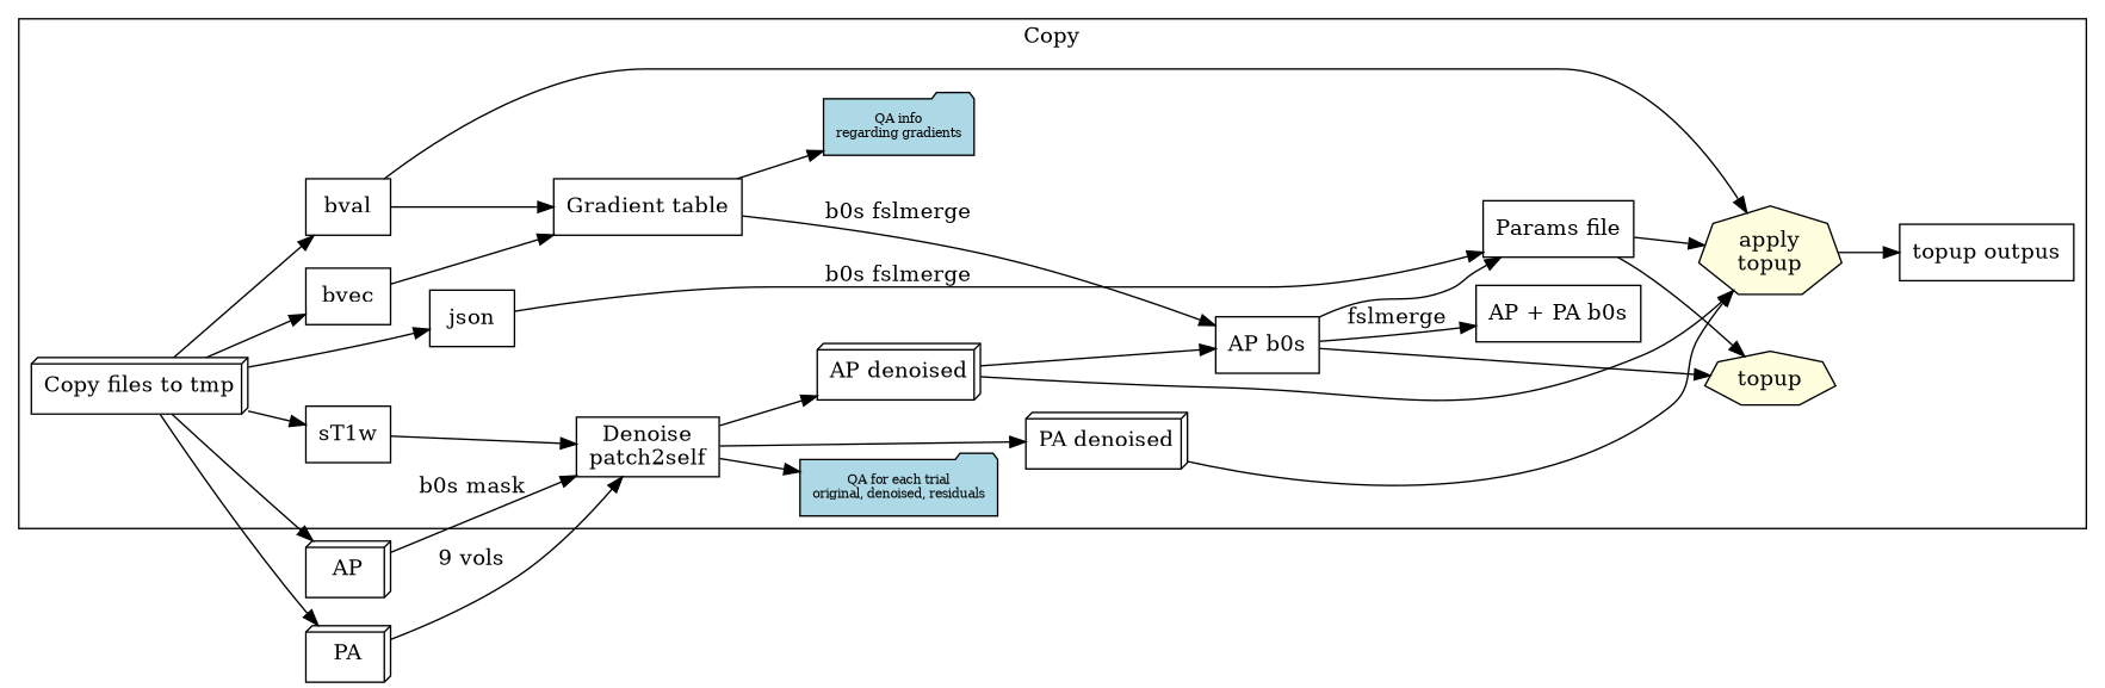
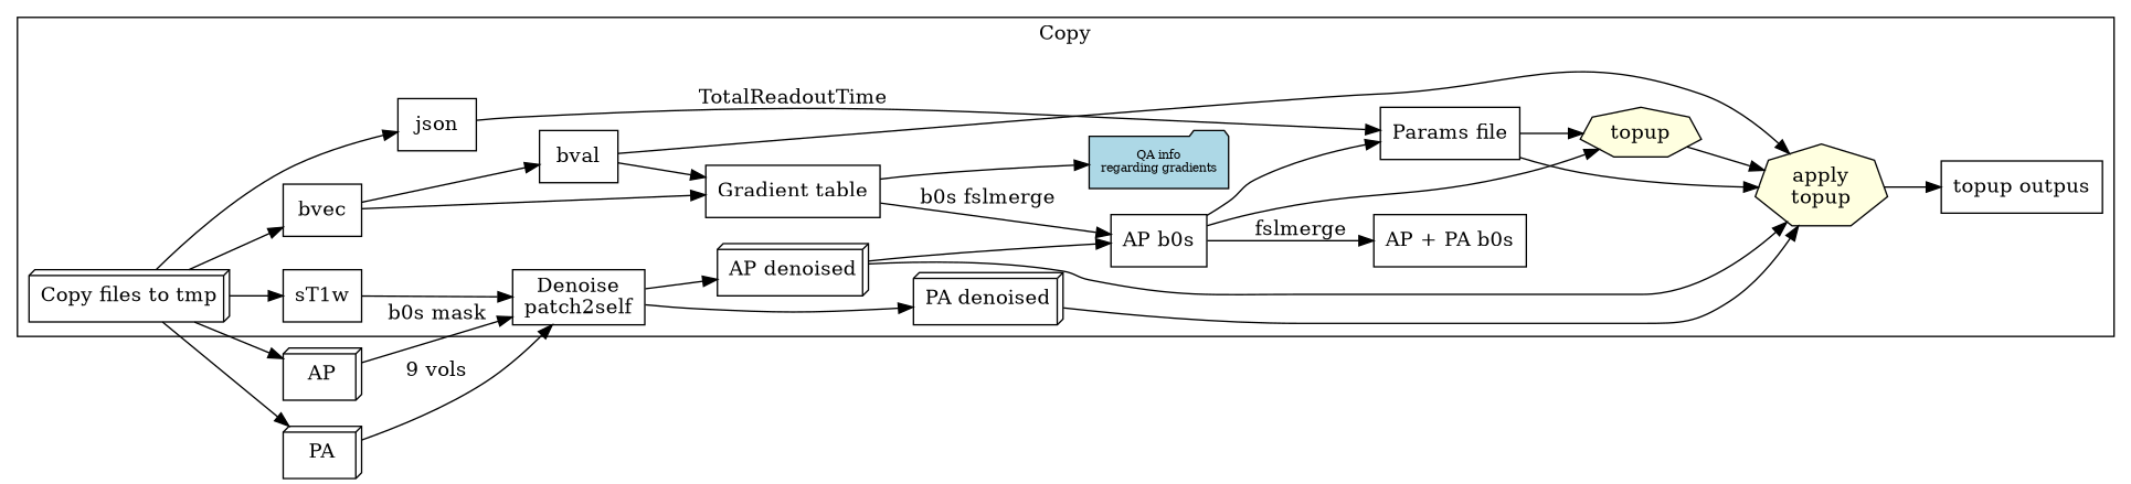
  digraph {
    rankdir=LR
    splines=TRUE
    node [shape=box]
    n1 [label=AP shape=box3d]
    n2 [label=PA shape=box3d]
    n3 [label="Copy files to tmp" shape=box3d]
    n4 [label=bval]
    n5 [label=bvec]
    n6 [label=json]
    n7 [label=sT1w]
    n8 [label="Denoise\npatch2self"]
    n9 [label="AP denoised" shape=box3d]
    n10 [label="PA denoised" shape=box3d]
-   n11 [fillcolor=lightblue fontsize=8 label="QA for each trial\noriginal, denoised, residuals" shape=folder style=filled]
    n12 [label="Gradient table"]
    n13 [label="AP b0s"]
    n14 [fillcolor=lightblue fontsize=8 label="QA info\nregarding gradients" shape=folder style=filled]
    n15 [label="AP + PA b0s"]
    n16 [label="Params file"]
    n17 [fillcolor=lightyellow label=topup shape=septagon style=filled]
    n18 [fillcolor=lightyellow label="apply\ntopup" shape=septagon style=filled]
    n19 [label="topup outpus"]
    subgraph sub_1 {
      rank=same
      n1
      n2
    }
    subgraph cluster_2 {
      label=Copy
      n3
      n4
      n5
      n6
      n7
      n8
      n9
      n10
-     n11
      n12
      n13
      n14
      n15
      n16
      n17
      n18
      n19
      subgraph sub_3 {
        label=Denoise
      }
      subgraph sub_4 {
        label=Topup
      }
      subgraph cluster_5 {
        label="Eddy correction"
      }
    }
    n1 -> n8 [label="b0s mask"]
    n2 -> n8 [label="9 vols"]
    n3 -> n1
    n3 -> n2
-   n3 -> n4
+   n5 -> n4
    n3 -> n5
    n3 -> n6
    n3 -> n7
    n4 -> n12
    n4 -> n18
    n5 -> n12
-   n6 -> n16 [label="b0s fslmerge"]
+   n6 -> n16 [label=TotalReadoutTime]
    n7 -> n8
    n8 -> n9
    n8 -> n10
-   n8 -> n11
    n9 -> n13
    n9 -> n18
    n10 -> n18
    n12 -> n13 [label="b0s fslmerge"]
    n12 -> n14
    n13 -> n15 [label=fslmerge]
    n13 -> n16
    n13 -> n17
    n16 -> n17
    n16 -> n18
+   n17 -> n18
    n18 -> n19
  }
